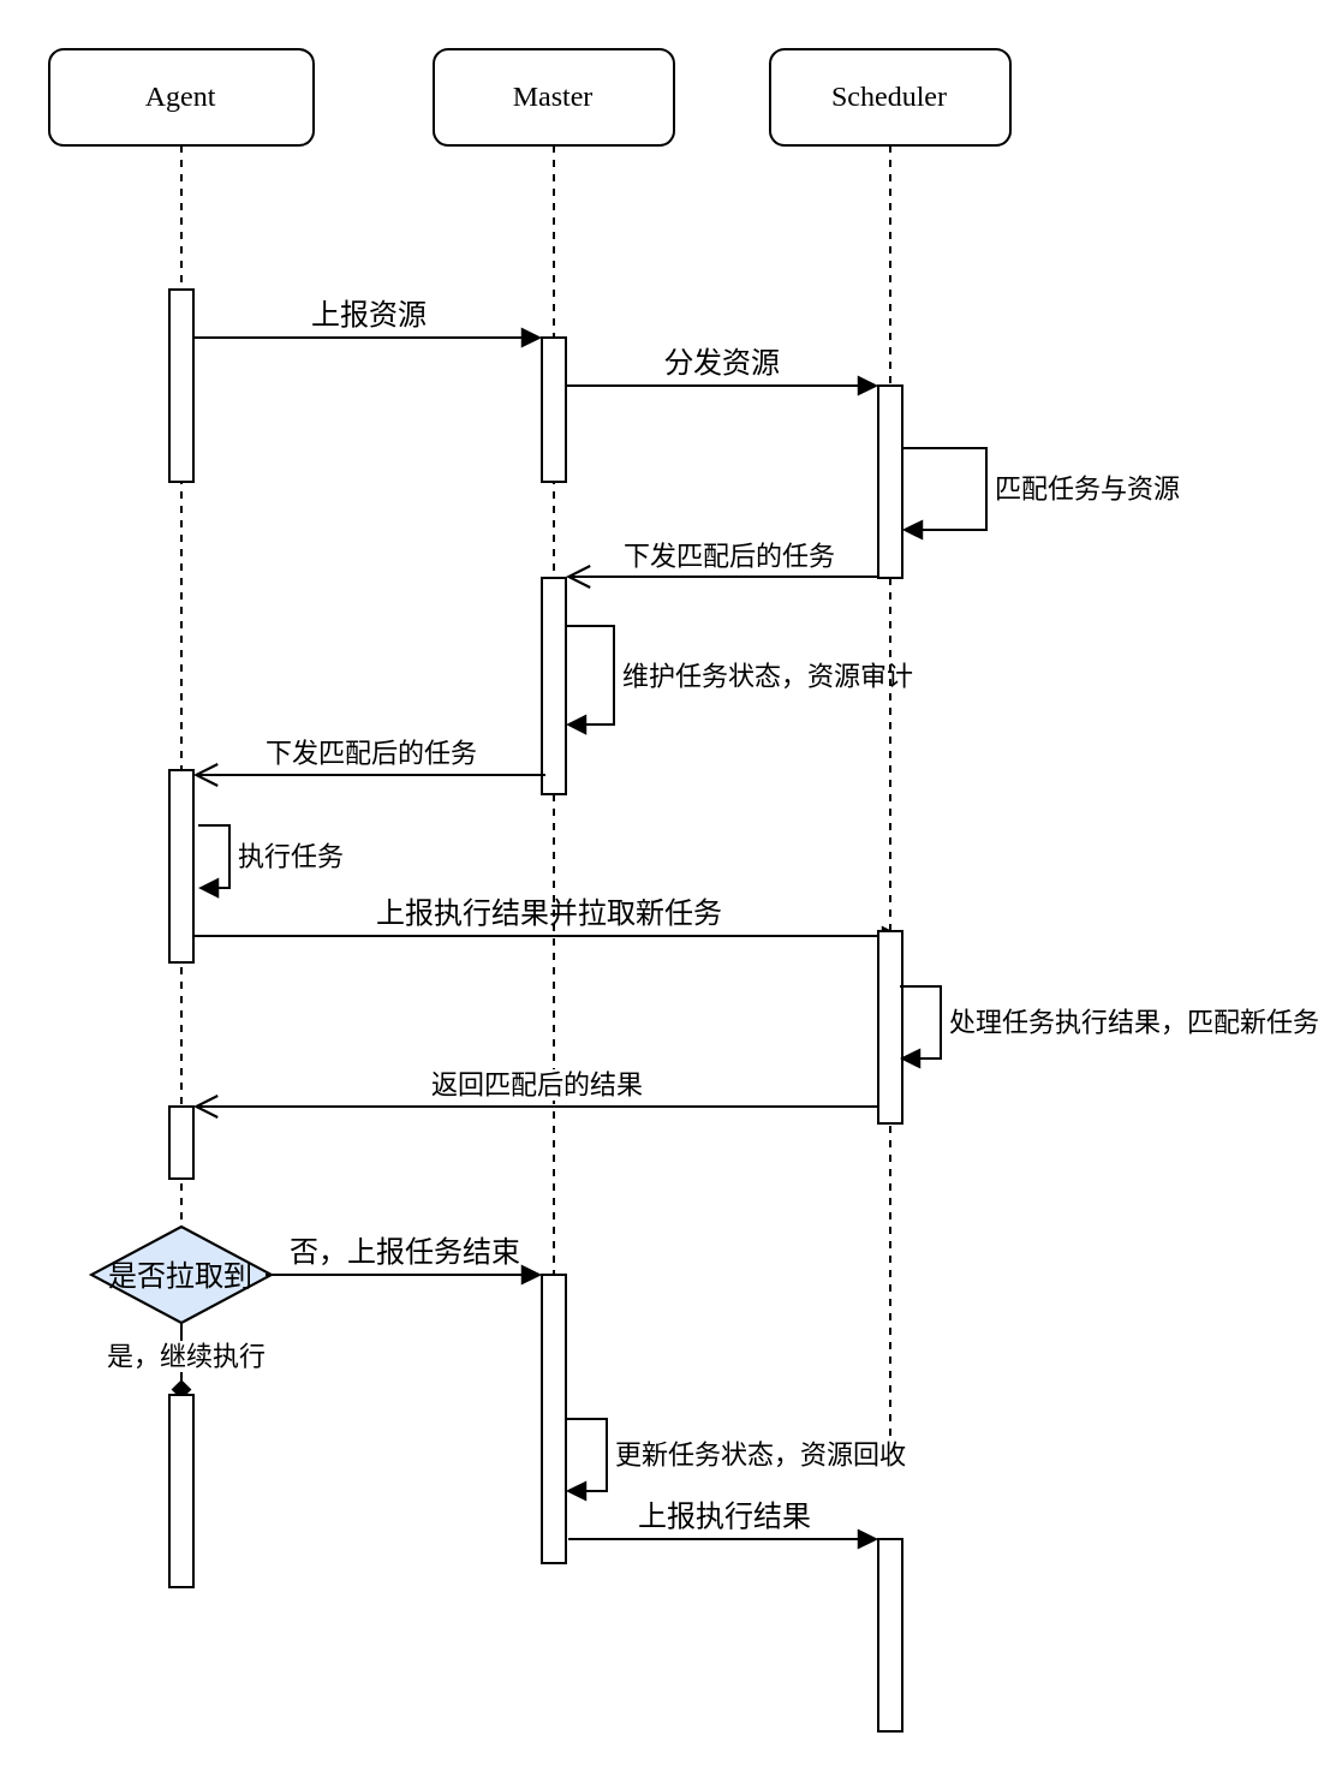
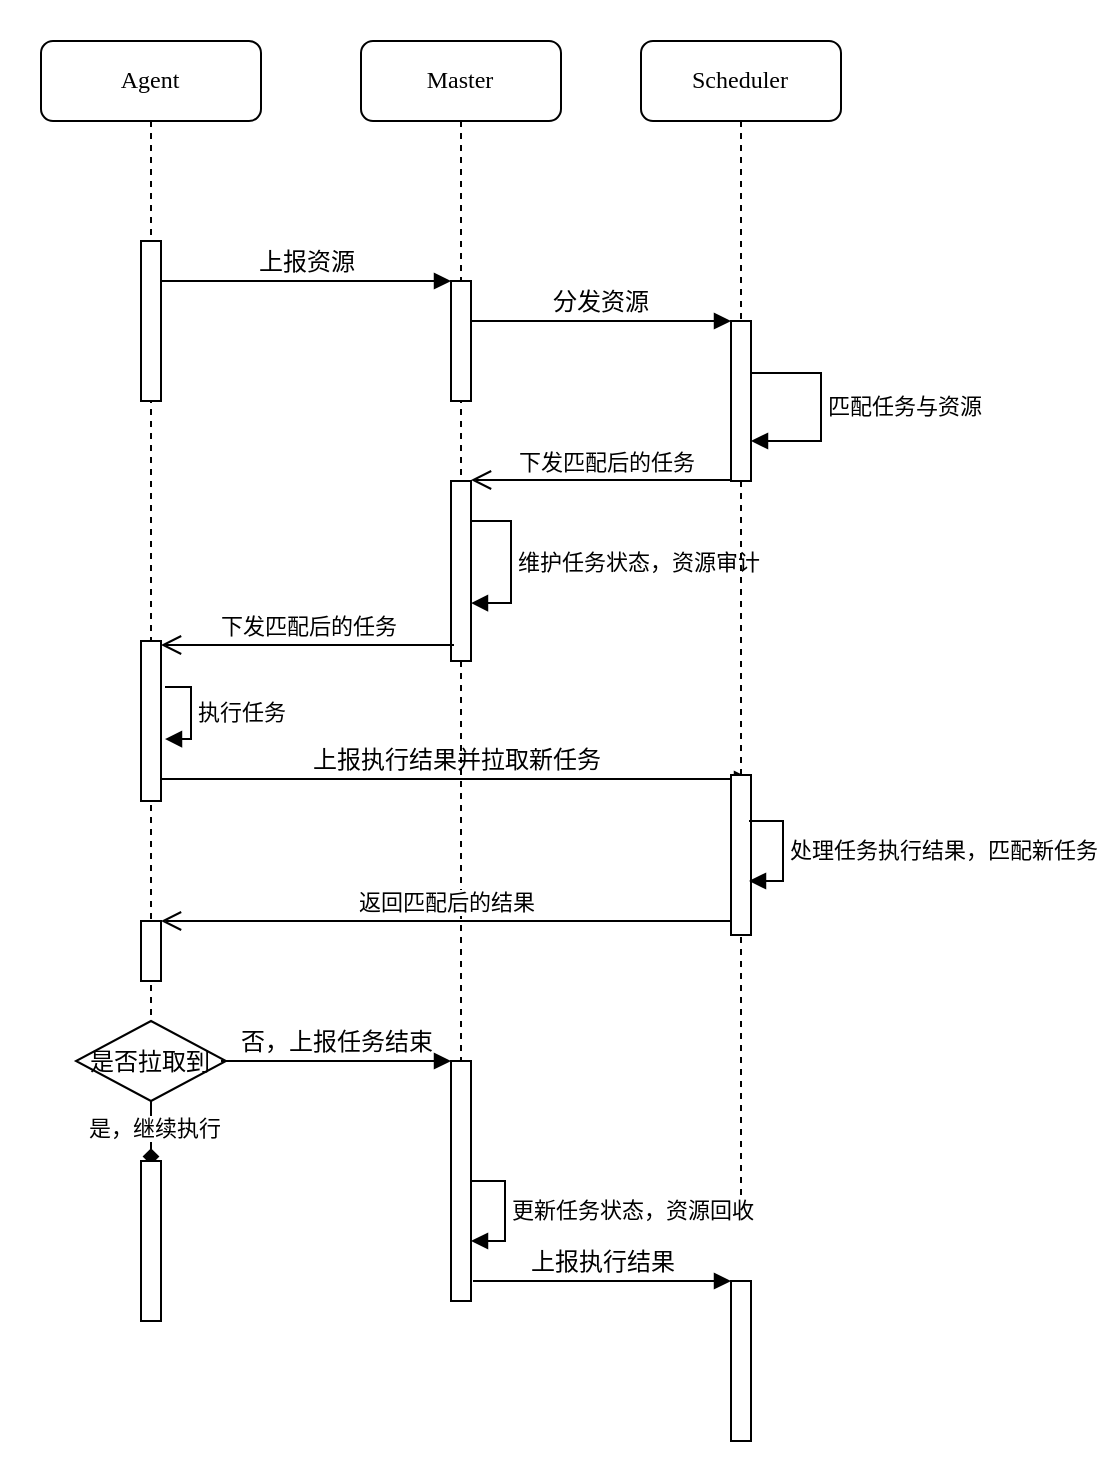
  <mxCell id="0" />
  <mxCell id="1" parent="0" />
  <mxCell id="2" value="Agent" style="shape=umlLifeline;perimeter=lifelinePerimeter;whiteSpace=wrap;html=1;container=1;collapsible=0;recursiveResize=0;outlineConnect=0;rounded=1;shadow=0;comic=0;labelBackgroundColor=none;strokeWidth=1;fontFamily=Verdana;fontSize=12;align=center;" parent="1" vertex="1"><mxGeometry x="20" y="20" width="110" height="580" as="geometry" /></mxCell>
  <mxCell id="3" value="" style="html=1;points=[];perimeter=orthogonalPerimeter;rounded=0;shadow=0;comic=0;labelBackgroundColor=none;strokeWidth=1;fontFamily=Verdana;fontSize=12;align=center;" parent="2" vertex="1"><mxGeometry x="50" y="100" width="10" height="80" as="geometry" /></mxCell>
  <mxCell id="4" style="edgeStyle=orthogonalEdgeStyle;rounded=0;orthogonalLoop=1;jettySize=auto;html=1;exitX=0.5;exitY=1;exitDx=0;exitDy=0;entryX=0.5;entryY=0.969;entryDx=0;entryDy=0;entryPerimeter=0;endArrow=diamond;" edge="1" parent="2" source="6" target="2"><mxGeometry relative="1" as="geometry" /></mxCell>
  <mxCell id="5" value="是，继续执行" style="edgeLabel;html=1;align=center;verticalAlign=middle;resizable=0;points=[];" vertex="1" connectable="0" parent="4"><mxGeometry x="-0.188" y="1" relative="1" as="geometry"><mxPoint as="offset" /></mxGeometry></mxCell>
- <mxCell id="6" value="是否拉取到" style="rhombus;fillColor=#dae8fc;" vertex="1" parent="2"><mxGeometry x="17.5" y="490" width="75" height="40" as="geometry" /></mxCell>
+ <mxCell id="6" value="是否拉取到" style="rhombus;" vertex="1" parent="2"><mxGeometry x="17.5" y="490" width="75" height="40" as="geometry" /></mxCell>
  <mxCell id="7" value="" style="html=1;points=[];perimeter=orthogonalPerimeter;rounded=0;shadow=0;comic=0;labelBackgroundColor=none;strokeWidth=1;fontFamily=Verdana;fontSize=12;align=center;" parent="2" vertex="1"><mxGeometry x="50" y="300" width="10" height="80" as="geometry" /></mxCell>
  <mxCell id="8" value="执行任务" style="edgeStyle=orthogonalEdgeStyle;html=1;align=left;spacingLeft=2;endArrow=block;rounded=0;entryX=1.2;entryY=0.613;exitX=1.2;exitY=0.288;exitDx=0;exitDy=0;exitPerimeter=0;entryDx=0;entryDy=0;entryPerimeter=0;" parent="2" source="7" target="7" edge="1"><mxGeometry relative="1" as="geometry"><mxPoint x="50" y="400" as="sourcePoint" /><Array as="points"><mxPoint x="75" y="323" /><mxPoint x="75" y="349" /></Array></mxGeometry></mxCell>
  <mxCell id="9" value="上报执行结果并拉取新任务" style="html=1;verticalAlign=bottom;endArrow=block;labelBackgroundColor=none;fontFamily=Verdana;fontSize=12;exitX=1;exitY=0.863;exitDx=0;exitDy=0;exitPerimeter=0;" parent="2" edge="1"><mxGeometry relative="1" as="geometry"><mxPoint x="60" y="369.04" as="sourcePoint" /><mxPoint x="355" y="369" as="targetPoint" /></mxGeometry></mxCell>
  <mxCell id="10" value="" style="html=1;points=[];perimeter=orthogonalPerimeter;rounded=0;shadow=0;comic=0;labelBackgroundColor=none;strokeWidth=1;fontFamily=Verdana;fontSize=12;align=center;" vertex="1" parent="2"><mxGeometry x="50" y="440" width="10" height="30" as="geometry" /></mxCell>
  <mxCell id="11" value="Master" style="shape=umlLifeline;perimeter=lifelinePerimeter;whiteSpace=wrap;html=1;container=1;collapsible=0;recursiveResize=0;outlineConnect=0;rounded=1;shadow=0;comic=0;labelBackgroundColor=none;strokeWidth=1;fontFamily=Verdana;fontSize=12;align=center;" parent="1" vertex="1"><mxGeometry x="180" y="20" width="100" height="630" as="geometry" /></mxCell>
  <mxCell id="12" value="" style="html=1;points=[];perimeter=orthogonalPerimeter;rounded=0;shadow=0;comic=0;labelBackgroundColor=none;strokeWidth=1;fontFamily=Verdana;fontSize=12;align=center;" parent="11" vertex="1"><mxGeometry x="45" y="120" width="10" height="60" as="geometry" /></mxCell>
  <mxCell id="13" value="下发匹配后的任务" style="html=1;verticalAlign=bottom;endArrow=open;endSize=8;" parent="11" source="18" edge="1"><mxGeometry relative="1" as="geometry"><mxPoint x="135" y="219.5" as="sourcePoint" /><mxPoint x="55" y="219.5" as="targetPoint" /></mxGeometry></mxCell>
  <mxCell id="14" value="" style="html=1;points=[];perimeter=orthogonalPerimeter;rounded=0;shadow=0;comic=0;labelBackgroundColor=none;strokeWidth=1;fontFamily=Verdana;fontSize=12;align=center;" parent="11" vertex="1"><mxGeometry x="45" y="220" width="10" height="90" as="geometry" /></mxCell>
  <mxCell id="15" value="维护任务状态，资源审计" style="edgeStyle=orthogonalEdgeStyle;html=1;align=left;spacingLeft=2;endArrow=block;rounded=0;entryX=1;entryY=0.678;exitX=1;exitY=0.222;exitDx=0;exitDy=0;exitPerimeter=0;entryDx=0;entryDy=0;entryPerimeter=0;" parent="11" source="14" target="14" edge="1"><mxGeometry relative="1" as="geometry"><mxPoint x="50" y="330" as="sourcePoint" /><Array as="points"><mxPoint x="75" y="240" /><mxPoint x="75" y="281" /></Array></mxGeometry></mxCell>
  <mxCell id="16" value="返回匹配后的结果" style="html=1;verticalAlign=bottom;endArrow=open;endSize=8;" edge="1" parent="11"><mxGeometry relative="1" as="geometry"><mxPoint x="184.5" y="440" as="sourcePoint" /><mxPoint x="-100" y="440" as="targetPoint" /></mxGeometry></mxCell>
  <mxCell id="17" value="" style="html=1;points=[];perimeter=orthogonalPerimeter;shadow=0;fontFamily=Verdana;fontSize=12;fontColor=#000000;align=center;strokeColor=#000000;strokeWidth=1;fillColor=#ffffff;comic=0;" parent="11" vertex="1"><mxGeometry x="45" y="510" width="10" height="120" as="geometry" /></mxCell>
  <mxCell id="18" value="Scheduler" style="shape=umlLifeline;perimeter=lifelinePerimeter;whiteSpace=wrap;html=1;container=1;collapsible=0;recursiveResize=0;outlineConnect=0;rounded=1;shadow=0;comic=0;labelBackgroundColor=none;strokeWidth=1;fontFamily=Verdana;fontSize=12;align=center;" parent="1" vertex="1"><mxGeometry x="320" y="20" width="100" height="580" as="geometry" /></mxCell>
  <mxCell id="19" value="" style="html=1;points=[];perimeter=orthogonalPerimeter;rounded=0;shadow=0;comic=0;labelBackgroundColor=none;strokeWidth=1;fontFamily=Verdana;fontSize=12;align=center;" parent="18" vertex="1"><mxGeometry x="45" y="140" width="10" height="80" as="geometry" /></mxCell>
  <mxCell id="20" value="匹配任务与资源" style="edgeStyle=orthogonalEdgeStyle;html=1;align=left;spacingLeft=2;endArrow=block;rounded=0;exitX=1;exitY=0.325;exitDx=0;exitDy=0;exitPerimeter=0;" parent="18" source="19" edge="1"><mxGeometry relative="1" as="geometry"><mxPoint x="65" y="210" as="sourcePoint" /><Array as="points"><mxPoint x="90" y="166" /><mxPoint x="90" y="200" /><mxPoint x="55" y="200" /></Array><mxPoint x="55" y="200" as="targetPoint" /></mxGeometry></mxCell>
  <mxCell id="21" value="" style="html=1;points=[];perimeter=orthogonalPerimeter;rounded=0;shadow=0;comic=0;labelBackgroundColor=none;strokeWidth=1;fontFamily=Verdana;fontSize=12;align=center;" parent="18" vertex="1"><mxGeometry x="45" y="367" width="10" height="80" as="geometry" /></mxCell>
  <mxCell id="22" value="分发资源" style="html=1;verticalAlign=bottom;endArrow=block;labelBackgroundColor=none;fontFamily=Verdana;fontSize=12;edgeStyle=elbowEdgeStyle;elbow=vertical;" parent="1" source="12" edge="1"><mxGeometry relative="1" as="geometry"><mxPoint x="290" y="160" as="sourcePoint" /><Array as="points"><mxPoint x="240" y="160" /></Array><mxPoint x="365" y="160" as="targetPoint" /></mxGeometry></mxCell>
  <mxCell id="23" value="上报资源" style="html=1;verticalAlign=bottom;endArrow=block;entryX=0;entryY=0;labelBackgroundColor=none;fontFamily=Verdana;fontSize=12;edgeStyle=elbowEdgeStyle;elbow=vertical;" parent="1" source="3" target="12" edge="1"><mxGeometry relative="1" as="geometry"><mxPoint x="150" y="140" as="sourcePoint" /></mxGeometry></mxCell>
  <mxCell id="24" value="下发匹配后的任务" style="html=1;verticalAlign=bottom;endArrow=open;endSize=8;" parent="1" edge="1"><mxGeometry relative="1" as="geometry"><mxPoint x="226.5" y="322" as="sourcePoint" /><mxPoint x="80" y="322" as="targetPoint" /></mxGeometry></mxCell>
  <mxCell id="25" value="否，上报任务结束" style="html=1;verticalAlign=bottom;endArrow=block;labelBackgroundColor=none;fontFamily=Verdana;fontSize=12;" parent="1" edge="1"><mxGeometry relative="1" as="geometry"><mxPoint x="110" y="530" as="sourcePoint" /><mxPoint x="225" y="530" as="targetPoint" /></mxGeometry></mxCell>
  <mxCell id="26" value="处理任务执行结果，匹配新任务" style="edgeStyle=orthogonalEdgeStyle;html=1;align=left;spacingLeft=2;endArrow=block;rounded=0;" parent="1" edge="1"><mxGeometry relative="1" as="geometry"><mxPoint x="374" y="410" as="sourcePoint" /><Array as="points"><mxPoint x="391" y="410" /><mxPoint x="391" y="440" /></Array><mxPoint x="374" y="440" as="targetPoint" /></mxGeometry></mxCell>
  <mxCell id="27" value="更新任务状态，资源回收" style="edgeStyle=orthogonalEdgeStyle;html=1;align=left;spacingLeft=2;endArrow=block;rounded=0;" edge="1" parent="1"><mxGeometry relative="1" as="geometry"><mxPoint x="235" y="590" as="sourcePoint" /><Array as="points"><mxPoint x="252" y="590" /><mxPoint x="252" y="620" /></Array><mxPoint x="235" y="620" as="targetPoint" /></mxGeometry></mxCell>
  <mxCell id="28" value="" style="html=1;points=[];perimeter=orthogonalPerimeter;rounded=0;shadow=0;comic=0;labelBackgroundColor=none;strokeWidth=1;fontFamily=Verdana;fontSize=12;align=center;" vertex="1" parent="1"><mxGeometry x="70" y="580" width="10" height="80" as="geometry" /></mxCell>
  <mxCell id="29" value="" style="html=1;points=[];perimeter=orthogonalPerimeter;rounded=0;shadow=0;comic=0;labelBackgroundColor=none;strokeWidth=1;fontFamily=Verdana;fontSize=12;align=center;" vertex="1" parent="1"><mxGeometry x="365" y="640" width="10" height="80" as="geometry" /></mxCell>
  <mxCell id="30" value="上报执行结果" style="html=1;verticalAlign=bottom;endArrow=block;labelBackgroundColor=none;fontFamily=Verdana;fontSize=12;" edge="1" parent="1" target="29"><mxGeometry relative="1" as="geometry"><mxPoint x="236" y="640" as="sourcePoint" /><mxPoint x="521" y="640" as="targetPoint" /></mxGeometry></mxCell>
